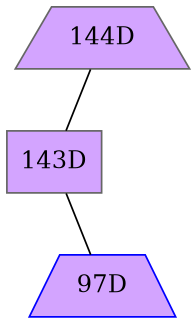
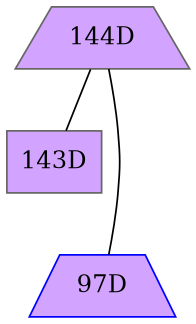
  graph {
    node [color=gray40 fillcolor="#D3A4FF" shape=trapezium style=radial]
    edge [penwidth=1]
    "143D" [shape=box]
    "144D"
    "97D" [color=blue]
    "144D" -- "143D"
-   "143D" -- "97D"
+   "144D" -- "97D"
  }
